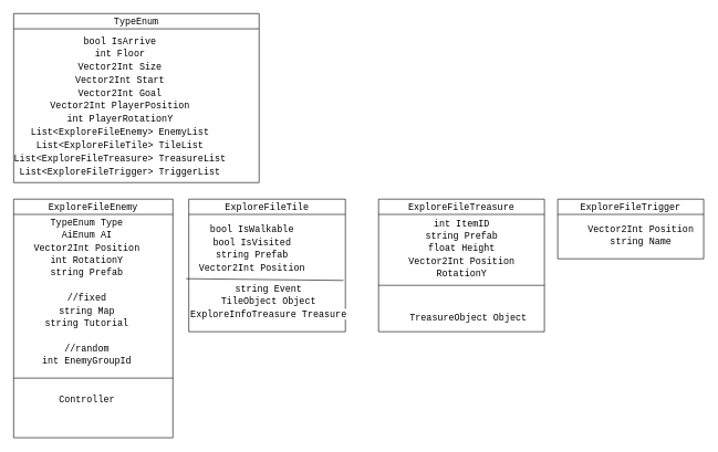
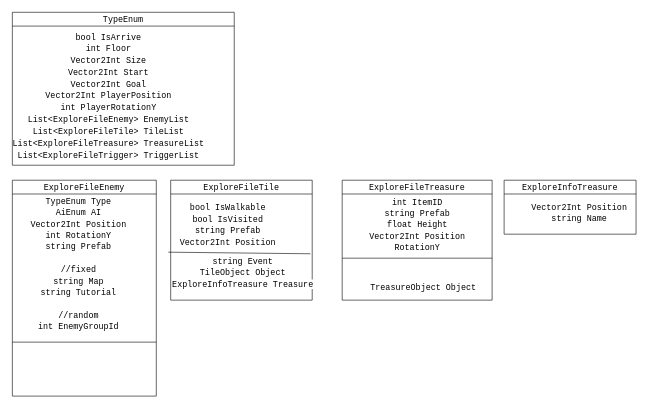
  <mxCell id="0" />
  <mxCell id="1" parent="0" />
  <mxCell id="2" value="&lt;div style=&quot;font-family: Consolas, &amp;quot;Courier New&amp;quot;, monospace; font-weight: normal; font-size: 14px; line-height: 19px; white-space: pre;&quot;&gt;&lt;div style=&quot;line-height: 19px;&quot;&gt;&lt;span style=&quot;background-color: rgb(255, 255, 255);&quot;&gt;TypeEnum&lt;/span&gt;&lt;/div&gt;&lt;/div&gt;" style="swimlane;whiteSpace=wrap;html=1;" vertex="1" parent="1"><mxGeometry x="20" y="20" width="370" height="255" as="geometry" /></mxCell>
  <mxCell id="3" value="&lt;div style=&quot;line-height: 19px;&quot;&gt;&lt;div style=&quot;font-family: Consolas, &amp;quot;Courier New&amp;quot;, monospace; font-size: 14px; white-space-collapse: preserve;&quot;&gt;&lt;span style=&quot;background-color: rgb(255, 255, 255);&quot;&gt;bool IsArrive&lt;/span&gt;&lt;/div&gt;&lt;div style=&quot;font-family: Consolas, &amp;quot;Courier New&amp;quot;, monospace; font-size: 14px; white-space-collapse: preserve;&quot;&gt;&lt;span style=&quot;background-color: rgb(255, 255, 255);&quot;&gt;int Floor&lt;/span&gt;&lt;/div&gt;&lt;div style=&quot;&quot;&gt;&lt;span style=&quot;background-color: initial; font-size: 14px; white-space-collapse: preserve;&quot;&gt;&lt;font face=&quot;Consolas, Courier New, monospace&quot;&gt;Vector2Int &lt;/font&gt;&lt;/span&gt;&lt;span style=&quot;font-family: Consolas, &amp;quot;Courier New&amp;quot;, monospace; font-size: 14px; white-space-collapse: preserve; background-color: rgb(255, 255, 255);&quot;&gt;Size&lt;/span&gt;&lt;/div&gt;&lt;div style=&quot;&quot;&gt;&lt;span style=&quot;background-color: initial; font-size: 14px; white-space-collapse: preserve;&quot;&gt;&lt;font face=&quot;Consolas, Courier New, monospace&quot;&gt;Vector2Int &lt;/font&gt;&lt;/span&gt;&lt;span style=&quot;font-family: Consolas, &amp;quot;Courier New&amp;quot;, monospace; font-size: 14px; white-space-collapse: preserve; background-color: rgb(255, 255, 255);&quot;&gt;Start&lt;/span&gt;&lt;/div&gt;&lt;div style=&quot;&quot;&gt;&lt;span style=&quot;background-color: initial; font-size: 14px; white-space-collapse: preserve;&quot;&gt;&lt;font face=&quot;Consolas, Courier New, monospace&quot;&gt;Vector2Int &lt;/font&gt;&lt;/span&gt;&lt;span style=&quot;font-family: Consolas, &amp;quot;Courier New&amp;quot;, monospace; font-size: 14px; white-space-collapse: preserve; background-color: rgb(255, 255, 255);&quot;&gt;Goal&lt;/span&gt;&lt;/div&gt;&lt;div style=&quot;font-family: Consolas, &amp;quot;Courier New&amp;quot;, monospace; font-size: 14px; white-space-collapse: preserve;&quot;&gt;&lt;span style=&quot;background-color: initial;&quot;&gt;Vector2Int &lt;/span&gt;&lt;span style=&quot;background-color: rgb(255, 255, 255);&quot;&gt;PlayerPosition&lt;/span&gt;&lt;/div&gt;&lt;div style=&quot;font-family: Consolas, &amp;quot;Courier New&amp;quot;, monospace; font-size: 14px; white-space-collapse: preserve;&quot;&gt;&lt;span style=&quot;background-color: rgb(255, 255, 255);&quot;&gt;int PlayerRotationY&lt;/span&gt;&lt;/div&gt;&lt;div style=&quot;&quot;&gt;&lt;span style=&quot;background-color: initial; font-size: 14px; white-space-collapse: preserve;&quot;&gt;&lt;font face=&quot;Consolas, Courier New, monospace&quot;&gt;List&amp;lt;ExploreFileEnemy&amp;gt; &lt;/font&gt;&lt;/span&gt;&lt;span style=&quot;font-family: Consolas, &amp;quot;Courier New&amp;quot;, monospace; font-size: 14px; white-space-collapse: preserve; background-color: rgb(255, 255, 255);&quot;&gt;EnemyList&lt;/span&gt;&lt;/div&gt;&lt;div style=&quot;&quot;&gt;&lt;span style=&quot;background-color: initial; white-space-collapse: preserve; font-size: 14px;&quot;&gt;&lt;font face=&quot;Consolas, Courier New, monospace&quot;&gt;List&amp;lt;ExploreFileTile&amp;gt; &lt;/font&gt;&lt;/span&gt;&lt;span style=&quot;white-space-collapse: preserve; font-family: Consolas, &amp;quot;Courier New&amp;quot;, monospace; font-size: 14px; background-color: rgb(255, 255, 255);&quot;&gt;TileList&lt;/span&gt;&lt;/div&gt;&lt;div style=&quot;&quot;&gt;&lt;span style=&quot;background-color: initial; font-size: 14px; white-space-collapse: preserve;&quot;&gt;&lt;font face=&quot;Consolas, Courier New, monospace&quot;&gt;List&amp;lt;ExploreFileTreasure&amp;gt; &lt;/font&gt;&lt;/span&gt;&lt;span style=&quot;font-family: Consolas, &amp;quot;Courier New&amp;quot;, monospace; font-size: 14px; white-space-collapse: preserve; background-color: rgb(255, 255, 255);&quot;&gt;TreasureList&lt;/span&gt;&lt;/div&gt;&lt;div style=&quot;&quot;&gt;&lt;span style=&quot;background-color: initial; font-size: 14px; white-space-collapse: preserve;&quot;&gt;&lt;font face=&quot;Consolas, Courier New, monospace&quot;&gt;List&amp;lt;ExploreFileTrigger&amp;gt; &lt;/font&gt;&lt;/span&gt;&lt;span style=&quot;font-family: Consolas, &amp;quot;Courier New&amp;quot;, monospace; font-size: 14px; white-space-collapse: preserve; background-color: rgb(255, 255, 255);&quot;&gt;TriggerList&lt;/span&gt;&lt;/div&gt;&lt;/div&gt;" style="text;html=1;align=center;verticalAlign=middle;resizable=0;points=[];autosize=1;strokeColor=none;fillColor=none;" vertex="1" parent="2"><mxGeometry y="25" width="320" height="230" as="geometry" /></mxCell>
  <mxCell id="4" value="&lt;div style=&quot;font-family: Consolas, &amp;quot;Courier New&amp;quot;, monospace; font-weight: normal; font-size: 14px; line-height: 19px; white-space: pre;&quot;&gt;&lt;span style=&quot;background-color: rgb(255, 255, 255);&quot;&gt;ExploreFileEnemy&lt;/span&gt;&lt;/div&gt;" style="swimlane;whiteSpace=wrap;html=1;" vertex="1" parent="1"><mxGeometry x="20" y="300" width="240" height="360" as="geometry" /></mxCell>
  <mxCell id="5" value="&lt;div style=&quot;font-family: Consolas, &amp;quot;Courier New&amp;quot;, monospace; font-size: 14px; line-height: 19px; white-space-collapse: preserve;&quot;&gt;&lt;div style=&quot;&quot;&gt;&lt;span style=&quot;background-color: rgb(255, 255, 255);&quot;&gt;TypeEnum Type&lt;/span&gt;&lt;/div&gt;&lt;div style=&quot;&quot;&gt;&lt;span style=&quot;background-color: rgb(255, 255, 255);&quot;&gt;AiEnum AI&lt;/span&gt;&lt;/div&gt;&lt;div style=&quot;&quot;&gt;&lt;span style=&quot;background-color: rgb(255, 255, 255);&quot;&gt;Vector2Int Position&lt;/span&gt;&lt;/div&gt;&lt;div style=&quot;&quot;&gt;&lt;span style=&quot;background-color: rgb(255, 255, 255);&quot;&gt;int RotationY&lt;/span&gt;&lt;/div&gt;&lt;div style=&quot;&quot;&gt;&lt;span style=&quot;background-color: rgb(255, 255, 255);&quot;&gt;string Prefab&lt;/span&gt;&lt;/div&gt;&lt;div style=&quot;&quot;&gt;&lt;span style=&quot;background-color: rgb(255, 255, 255);&quot;&gt;&lt;br&gt;&lt;/span&gt;&lt;/div&gt;&lt;div style=&quot;&quot;&gt;&lt;span style=&quot;background-color: rgb(255, 255, 255);&quot;&gt;//fixed&lt;/span&gt;&lt;/div&gt;&lt;div style=&quot;&quot;&gt;&lt;span style=&quot;background-color: rgb(255, 255, 255);&quot;&gt;string Map&lt;/span&gt;&lt;/div&gt;&lt;div style=&quot;&quot;&gt;&lt;span style=&quot;background-color: rgb(255, 255, 255);&quot;&gt;string Tutorial&lt;/span&gt;&lt;/div&gt;&lt;div style=&quot;&quot;&gt;&lt;span style=&quot;background-color: rgb(255, 255, 255);&quot;&gt;&lt;br&gt;&lt;/span&gt;&lt;/div&gt;&lt;div style=&quot;&quot;&gt;&lt;span style=&quot;background-color: rgb(255, 255, 255);&quot;&gt;//random&lt;/span&gt;&lt;/div&gt;&lt;div style=&quot;&quot;&gt;&lt;span style=&quot;background-color: rgb(255, 255, 255);&quot;&gt;int EnemyGroupId&lt;/span&gt;&lt;/div&gt;&lt;/div&gt;" style="text;html=1;align=center;verticalAlign=middle;resizable=0;points=[];autosize=1;strokeColor=none;fillColor=none;" vertex="1" parent="4"><mxGeometry x="25" y="20" width="170" height="240" as="geometry" /></mxCell>
  <mxCell id="6" value="" style="endArrow=none;html=1;rounded=0;" edge="1" parent="4"><mxGeometry width="50" height="50" relative="1" as="geometry"><mxPoint y="270" as="sourcePoint" /><mxPoint x="240" y="270" as="targetPoint" /></mxGeometry></mxCell>
- <mxCell id="7" value="&lt;div style=&quot;font-family: Consolas, &amp;quot;Courier New&amp;quot;, monospace; font-size: 14px; line-height: 19px; white-space-collapse: preserve;&quot;&gt;&lt;span style=&quot;background-color: rgb(255, 255, 255);&quot;&gt;Controller&lt;/span&gt;&lt;/div&gt;" style="text;html=1;align=center;verticalAlign=middle;resizable=0;points=[];autosize=1;strokeColor=none;fillColor=none;" vertex="1" parent="4"><mxGeometry x="60" y="288" width="100" height="30" as="geometry" /></mxCell>
  <mxCell id="8" value="&lt;div style=&quot;font-family: Consolas, &amp;quot;Courier New&amp;quot;, monospace; font-weight: normal; font-size: 14px; line-height: 19px; white-space: pre;&quot;&gt;&lt;span style=&quot;background-color: rgb(255, 255, 255);&quot;&gt;ExploreFileTile&lt;/span&gt;&lt;/div&gt;" style="swimlane;whiteSpace=wrap;html=1;" vertex="1" parent="1"><mxGeometry x="284" y="300" width="236" height="200" as="geometry" /></mxCell>
  <mxCell id="9" value="&lt;div style=&quot;font-family: Consolas, &amp;quot;Courier New&amp;quot;, monospace; font-size: 14px; line-height: 19px; white-space-collapse: preserve;&quot;&gt;&lt;div style=&quot;&quot;&gt;&lt;span style=&quot;background-color: rgb(255, 255, 255);&quot;&gt;bool IsWalkable&lt;/span&gt;&lt;/div&gt;&lt;div style=&quot;&quot;&gt;&lt;span style=&quot;background-color: rgb(255, 255, 255);&quot;&gt;bool IsVisited&lt;/span&gt;&lt;/div&gt;&lt;div style=&quot;&quot;&gt;&lt;span style=&quot;background-color: rgb(255, 255, 255);&quot;&gt;string Prefab&lt;/span&gt;&lt;/div&gt;&lt;div style=&quot;&quot;&gt;&lt;span style=&quot;background-color: rgb(255, 255, 255);&quot;&gt;Vector2Int Position&lt;/span&gt;&lt;/div&gt;&lt;/div&gt;" style="text;html=1;align=center;verticalAlign=middle;resizable=0;points=[];autosize=1;strokeColor=none;fillColor=none;" vertex="1" parent="8"><mxGeometry x="10" y="30" width="170" height="90" as="geometry" /></mxCell>
  <mxCell id="10" value="&lt;div style=&quot;font-family: Consolas, &amp;quot;Courier New&amp;quot;, monospace; font-size: 14px; line-height: 19px; white-space-collapse: preserve;&quot;&gt;&lt;span style=&quot;background-color: rgb(255, 255, 255);&quot;&gt;string Event&lt;/span&gt;&lt;/div&gt;&lt;div style=&quot;font-family: Consolas, &amp;quot;Courier New&amp;quot;, monospace; font-size: 14px; line-height: 19px; white-space-collapse: preserve;&quot;&gt;&lt;div style=&quot;line-height: 19px;&quot;&gt;&lt;span style=&quot;background-color: rgb(255, 255, 255);&quot;&gt;TileObject Object&lt;/span&gt;&lt;/div&gt;&lt;div style=&quot;line-height: 19px;&quot;&gt;&lt;div style=&quot;line-height: 19px;&quot;&gt;&lt;span style=&quot;background-color: rgb(255, 255, 255);&quot;&gt;ExploreInfoTreasure Treasure&lt;/span&gt;&lt;/div&gt;&lt;/div&gt;&lt;/div&gt;" style="text;html=1;align=center;verticalAlign=middle;resizable=0;points=[];autosize=1;strokeColor=none;fillColor=none;" vertex="1" parent="8"><mxGeometry y="120" width="240" height="70" as="geometry" /></mxCell>
  <mxCell id="11" value="" style="endArrow=none;html=1;rounded=0;exitX=0.971;exitY=0.038;exitDx=0;exitDy=0;exitPerimeter=0;" edge="1" parent="1" source="10"><mxGeometry width="50" height="50" relative="1" as="geometry"><mxPoint x="490" y="420" as="sourcePoint" /><mxPoint x="280" y="420" as="targetPoint" /></mxGeometry></mxCell>
  <mxCell id="12" value="&lt;div style=&quot;font-family: Consolas, &amp;quot;Courier New&amp;quot;, monospace; font-weight: normal; font-size: 14px; line-height: 19px; white-space: pre;&quot;&gt;&lt;span style=&quot;background-color: rgb(255, 255, 255);&quot;&gt;ExploreFileTreasure&lt;/span&gt;&lt;/div&gt;" style="swimlane;whiteSpace=wrap;html=1;" vertex="1" parent="1"><mxGeometry x="570" y="300" width="250" height="200" as="geometry" /></mxCell>
  <mxCell id="13" value="&lt;div style=&quot;font-family: Consolas, &amp;quot;Courier New&amp;quot;, monospace; font-size: 14px; line-height: 19px; white-space-collapse: preserve;&quot;&gt;&lt;div style=&quot;&quot;&gt;&lt;span style=&quot;background-color: rgb(255, 255, 255);&quot;&gt;int ItemID&lt;/span&gt;&lt;/div&gt;&lt;div style=&quot;&quot;&gt;&lt;span style=&quot;background-color: rgb(255, 255, 255);&quot;&gt;string Prefab&lt;/span&gt;&lt;/div&gt;&lt;div style=&quot;&quot;&gt;&lt;span style=&quot;background-color: rgb(255, 255, 255);&quot;&gt;float Height&lt;/span&gt;&lt;/div&gt;&lt;div style=&quot;&quot;&gt;&lt;span style=&quot;background-color: rgb(255, 255, 255);&quot;&gt;Vector2Int Position&lt;/span&gt;&lt;/div&gt;&lt;div style=&quot;&quot;&gt;&lt;span style=&quot;background-color: rgb(255, 255, 255);&quot;&gt;RotationY&lt;/span&gt;&lt;/div&gt;&lt;/div&gt;" style="text;html=1;align=center;verticalAlign=middle;resizable=0;points=[];autosize=1;strokeColor=none;fillColor=none;" vertex="1" parent="12"><mxGeometry x="40" y="20" width="170" height="110" as="geometry" /></mxCell>
  <mxCell id="14" value="&lt;div style=&quot;font-family: Consolas, &amp;quot;Courier New&amp;quot;, monospace; font-size: 14px; line-height: 19px; white-space-collapse: preserve;&quot;&gt;&lt;span style=&quot;background-color: rgb(255, 255, 255);&quot;&gt;TreasureObject Object&lt;/span&gt;&lt;/div&gt;" style="text;html=1;align=center;verticalAlign=middle;resizable=0;points=[];autosize=1;strokeColor=none;fillColor=none;" vertex="1" parent="12"><mxGeometry x="40" y="165" width="190" height="30" as="geometry" /></mxCell>
  <mxCell id="15" value="" style="endArrow=none;html=1;rounded=0;" edge="1" parent="1"><mxGeometry width="50" height="50" relative="1" as="geometry"><mxPoint x="570" y="430" as="sourcePoint" /><mxPoint x="820" y="430" as="targetPoint" /></mxGeometry></mxCell>
- <mxCell id="16" value="&lt;div style=&quot;font-family: Consolas, &amp;quot;Courier New&amp;quot;, monospace; font-weight: normal; font-size: 14px; line-height: 19px; white-space: pre;&quot;&gt;&lt;span style=&quot;background-color: rgb(255, 255, 255);&quot;&gt;ExploreFileTrigger&lt;/span&gt;&lt;/div&gt;" style="swimlane;whiteSpace=wrap;html=1;" vertex="1" parent="1"><mxGeometry x="840" y="300" width="220" height="90" as="geometry" /></mxCell>
+ <mxCell id="16" value="&lt;div style=&quot;font-family: Consolas, &amp;quot;Courier New&amp;quot;, monospace; font-weight: normal; font-size: 14px; line-height: 19px; white-space: pre;&quot;&gt;&lt;span style=&quot;background-color: rgb(255, 255, 255);&quot;&gt;ExploreInfoTreasure&lt;/span&gt;&lt;/div&gt;" style="swimlane;whiteSpace=wrap;html=1;" vertex="1" parent="1"><mxGeometry x="840" y="300" width="220" height="90" as="geometry" /></mxCell>
  <mxCell id="17" value="&lt;div style=&quot;font-family: Consolas, &amp;quot;Courier New&amp;quot;, monospace; font-size: 14px; line-height: 19px; white-space-collapse: preserve;&quot;&gt;&lt;div style=&quot;&quot;&gt;&lt;span style=&quot;background-color: rgb(255, 255, 255);&quot;&gt;Vector2Int Position&lt;/span&gt;&lt;/div&gt;&lt;div style=&quot;&quot;&gt;&lt;span style=&quot;background-color: rgb(255, 255, 255);&quot;&gt;string&lt;/span&gt;&lt;span style=&quot;background-color: rgb(255, 255, 255);&quot;&gt; &lt;/span&gt;&lt;span style=&quot;background-color: rgb(255, 255, 255);&quot;&gt;Name&lt;/span&gt;&lt;/div&gt;&lt;/div&gt;" style="text;html=1;align=center;verticalAlign=middle;resizable=0;points=[];autosize=1;strokeColor=none;fillColor=none;" vertex="1" parent="16"><mxGeometry x="40" y="30" width="170" height="50" as="geometry" /></mxCell>
